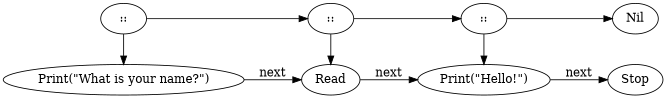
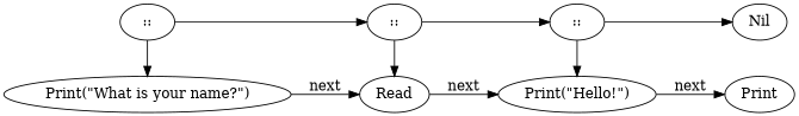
  digraph {
    rankdir=LR
    n1 [label="::"]
    n2 [label="Print(\"What is your name?\")"]
    n3 [label="::"]
    n4 [label=Read]
    n5 [label="::"]
    n6 [label="Print(\"Hello!\")"]
    n7 [label=Nil]
-   n8 [label=Stop]
+   n8 [label=Print]
    subgraph sub_1 {
      rank=same
      n1
      n2
    }
    subgraph sub_2 {
      rank=same
      n3
      n4
    }
    subgraph sub_3 {
      rank=same
      n5
      n6
    }
    n1 -> n2
    n1 -> n3
    n2 -> n4 [label=next]
    n3 -> n4
    n3 -> n5
    n4 -> n6 [label=next]
    n5 -> n6
    n5 -> n7
    n6 -> n8 [label=next]
  }
